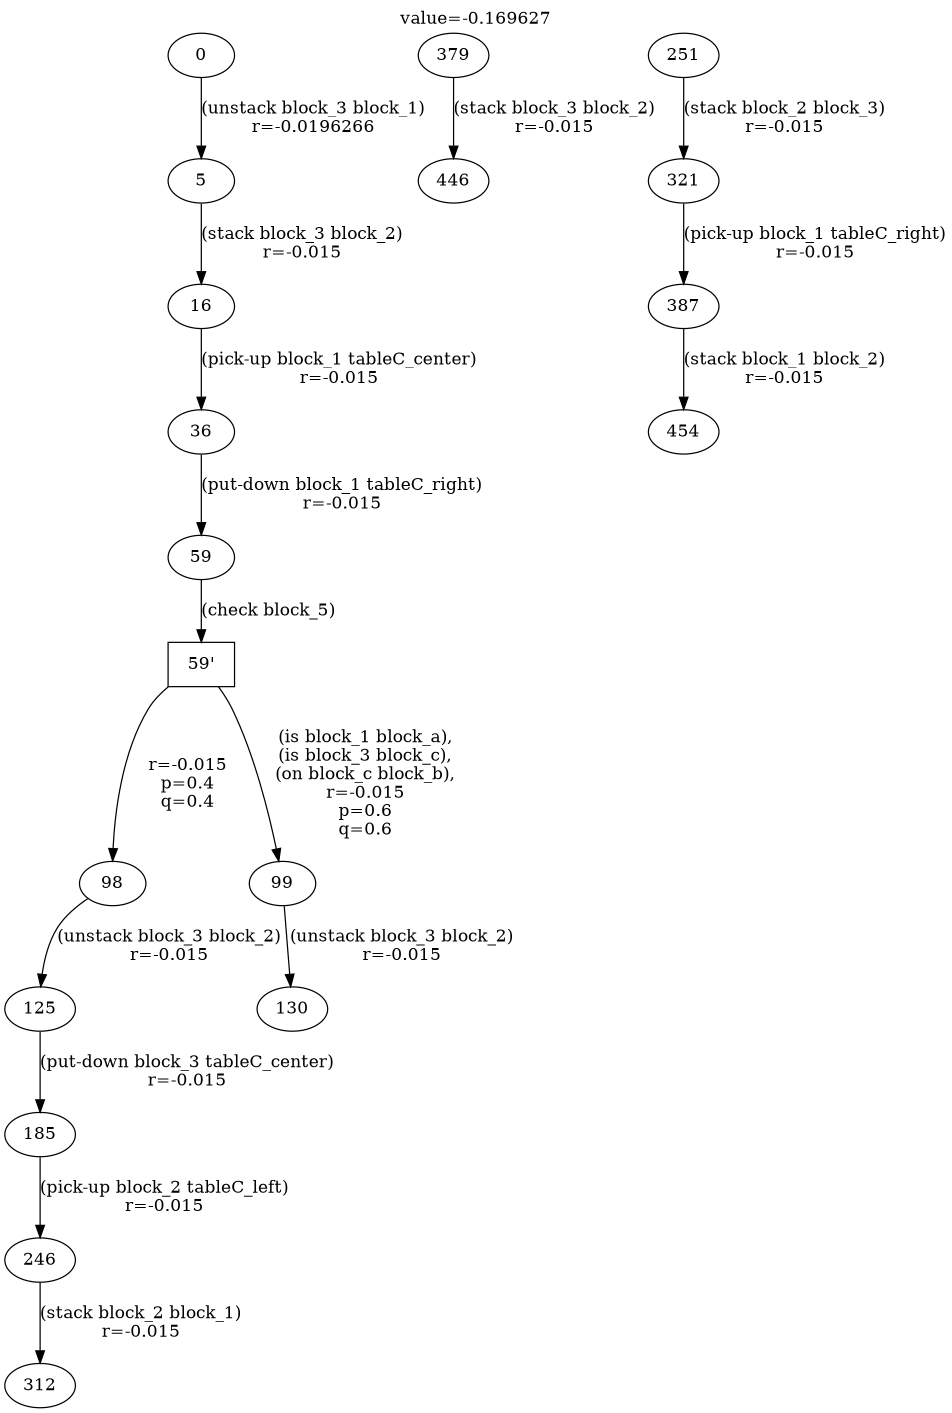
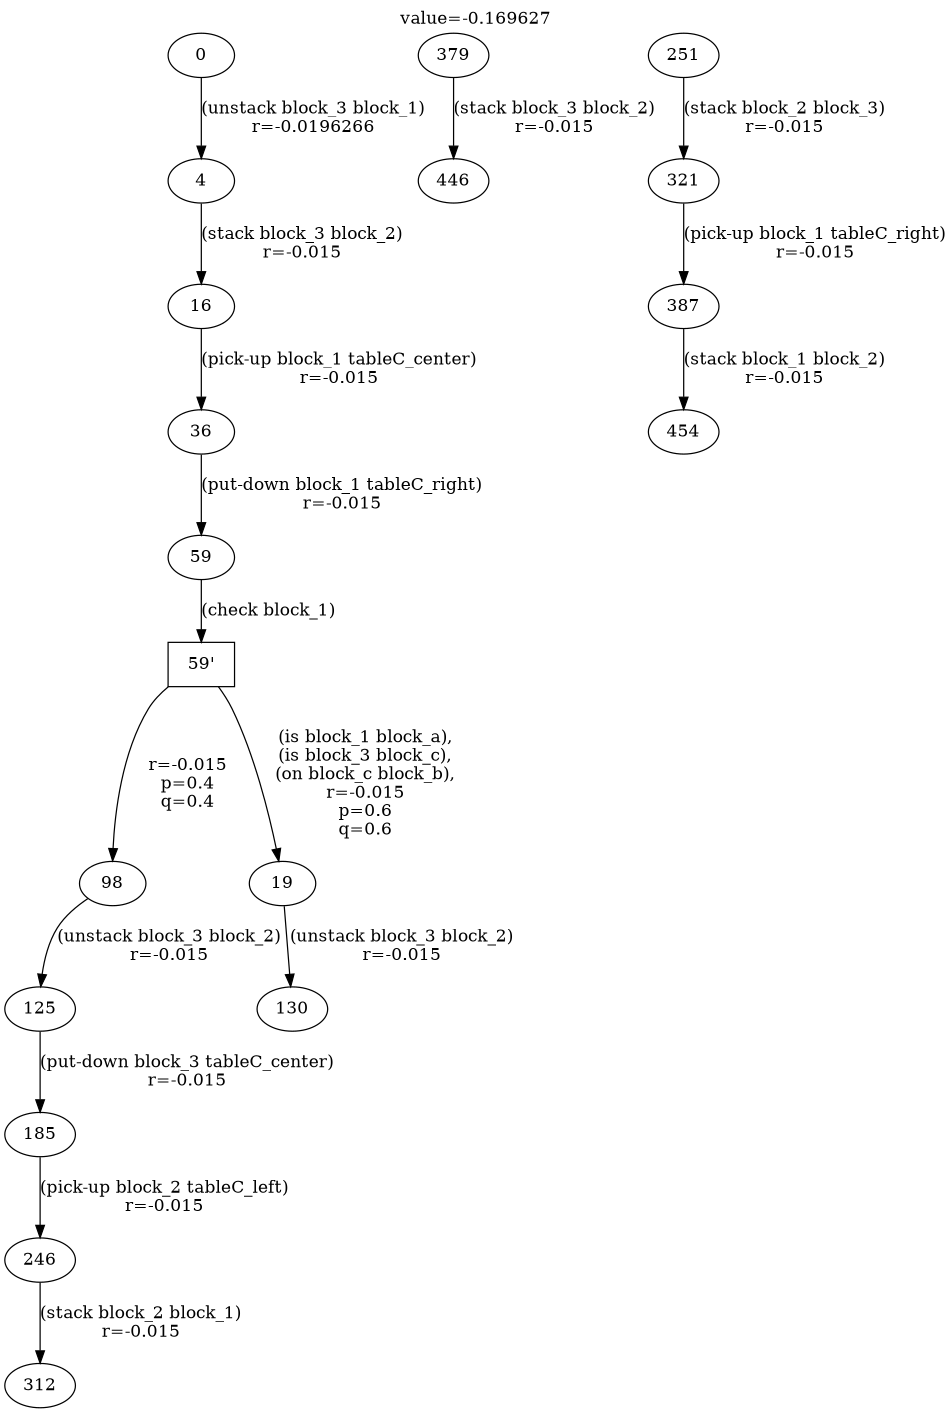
  digraph {
    label="value=-0.169627"
    labelloc=top
    0
-   4 [label=5]
+   4
    16
    36
    59
    "59'" [shape=box]
    98
-   99
+   99 [label=19]
    125
    130
    185
    246
    312
    379
    446
    251
    321
    387
    454
    0 -> 4 [label="(unstack block_3 block_1)\nr=-0.0196266"]
    4 -> 16 [label="(stack block_3 block_2)\nr=-0.015"]
    16 -> 36 [label="(pick-up block_1 tableC_center)\nr=-0.015"]
    36 -> 59 [label="(put-down block_1 tableC_right)\nr=-0.015"]
-   59 -> "59'" [label="(check block_5)"]
+   59 -> "59'" [label="(check block_1)"]
    "59'" -> 98 [label="\nr=-0.015\np=0.4\nq=0.4"]
    "59'" -> 99 [label="\n(is block_1 block_a),\n(is block_3 block_c),\n(on block_c block_b),\nr=-0.015\np=0.6\nq=0.6"]
    98 -> 125 [label="(unstack block_3 block_2)\nr=-0.015"]
    99 -> 130 [label="(unstack block_3 block_2)\nr=-0.015"]
    125 -> 185 [label="(put-down block_3 tableC_center)\nr=-0.015"]
    185 -> 246 [label="(pick-up block_2 tableC_left)\nr=-0.015"]
    246 -> 312 [label="(stack block_2 block_1)\nr=-0.015"]
    379 -> 446 [label="(stack block_3 block_2)\nr=-0.015"]
    251 -> 321 [label="(stack block_2 block_3)\nr=-0.015"]
    321 -> 387 [label="(pick-up block_1 tableC_right)\nr=-0.015"]
    387 -> 454 [label="(stack block_1 block_2)\nr=-0.015"]
  }
